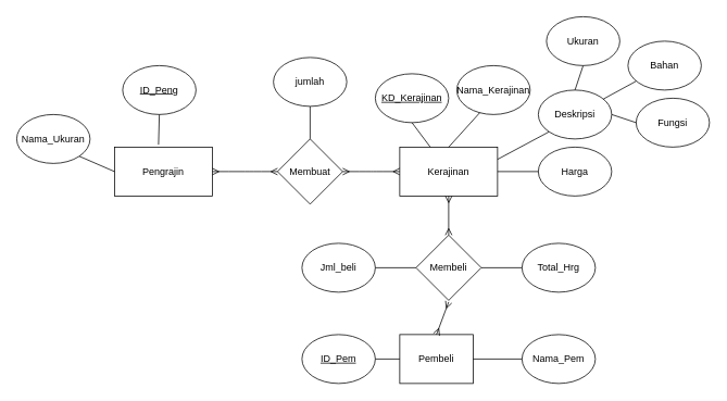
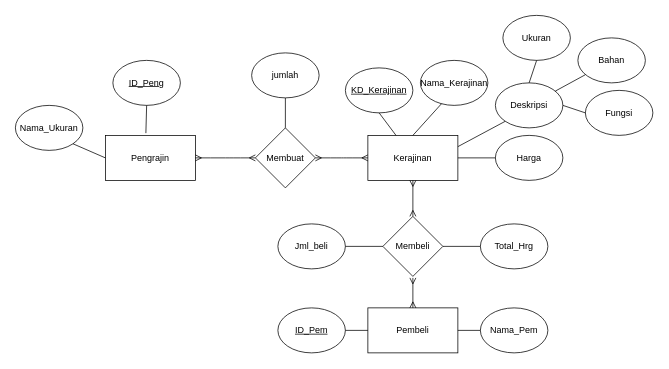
  <mxCell id="0" />
  <mxCell id="1" parent="0" />
  <mxCell id="2" value="Pengrajin" style="rounded=0;whiteSpace=wrap;html=1;" parent="1" vertex="1"><mxGeometry x="140" y="180" width="120" height="60" as="geometry" /></mxCell>
  <mxCell id="3" value="Nama_Ukuran" style="ellipse;whiteSpace=wrap;html=1;" parent="1" vertex="1"><mxGeometry x="20" y="140" width="90" height="60" as="geometry" /></mxCell>
  <mxCell id="4" value="&lt;u&gt;ID_Peng&lt;/u&gt;" style="ellipse;whiteSpace=wrap;html=1;" parent="1" vertex="1"><mxGeometry x="150" y="80" width="90" height="60" as="geometry" /></mxCell>
  <mxCell id="5" value="" style="endArrow=none;html=1;entryX=0;entryY=0.5;entryDx=0;entryDy=0;exitX=1;exitY=1;exitDx=0;exitDy=0;" parent="1" source="3" target="2" edge="1"><mxGeometry width="50" height="50" relative="1" as="geometry"><mxPoint x="100" y="200" as="sourcePoint" /><mxPoint x="80" y="250" as="targetPoint" /></mxGeometry></mxCell>
  <mxCell id="6" value="" style="endArrow=none;html=1;entryX=0.45;entryY=-0.05;entryDx=0;entryDy=0;exitX=0.5;exitY=1;exitDx=0;exitDy=0;entryPerimeter=0;" parent="1" source="4" target="2" edge="1"><mxGeometry width="50" height="50" relative="1" as="geometry"><mxPoint x="310" y="150" as="sourcePoint" /><mxPoint x="140" y="230" as="targetPoint" /></mxGeometry></mxCell>
  <mxCell id="7" value="Membuat" style="rhombus;whiteSpace=wrap;html=1;rounded=0;" parent="1" vertex="1"><mxGeometry x="340" y="170" width="80" height="80" as="geometry" /></mxCell>
  <mxCell id="8" value="" style="edgeStyle=entityRelationEdgeStyle;fontSize=12;html=1;endArrow=ERmany;startArrow=ERmany;entryX=0;entryY=0.5;entryDx=0;entryDy=0;exitX=1;exitY=0.5;exitDx=0;exitDy=0;" parent="1" source="2" target="7" edge="1"><mxGeometry width="100" height="100" relative="1" as="geometry"><mxPoint x="170" y="290" as="sourcePoint" /><mxPoint x="270" y="190" as="targetPoint" /></mxGeometry></mxCell>
  <mxCell id="9" value="" style="endArrow=none;html=1;rounded=0;exitX=0.5;exitY=0;exitDx=0;exitDy=0;entryX=0.5;entryY=1;entryDx=0;entryDy=0;" parent="1" source="7" target="10" edge="1"><mxGeometry relative="1" as="geometry"><mxPoint x="190" y="250" as="sourcePoint" /><mxPoint x="380" y="130" as="targetPoint" /></mxGeometry></mxCell>
  <mxCell id="10" value="jumlah" style="ellipse;whiteSpace=wrap;html=1;" parent="1" vertex="1"><mxGeometry x="335" y="70" width="90" height="60" as="geometry" /></mxCell>
  <mxCell id="11" value="Kerajinan" style="rounded=0;whiteSpace=wrap;html=1;" vertex="1" parent="1"><mxGeometry x="490" y="180" width="120" height="60" as="geometry" /></mxCell>
  <mxCell id="12" value="" style="edgeStyle=entityRelationEdgeStyle;fontSize=12;html=1;endArrow=ERmany;startArrow=ERmany;entryX=0;entryY=0.5;entryDx=0;entryDy=0;exitX=1;exitY=0.5;exitDx=0;exitDy=0;" edge="1" parent="1" source="7" target="11"><mxGeometry width="100" height="100" relative="1" as="geometry"><mxPoint x="400" y="280" as="sourcePoint" /><mxPoint x="480" y="280" as="targetPoint" /></mxGeometry></mxCell>
  <mxCell id="13" value="&lt;u&gt;KD_Kerajinan&lt;/u&gt;" style="ellipse;whiteSpace=wrap;html=1;" vertex="1" parent="1"><mxGeometry x="460" y="90" width="90" height="60" as="geometry" /></mxCell>
  <mxCell id="14" value="Nama_Kerajinan" style="ellipse;whiteSpace=wrap;html=1;" vertex="1" parent="1"><mxGeometry x="560" y="80" width="90" height="60" as="geometry" /></mxCell>
  <mxCell id="15" value="Harga" style="ellipse;whiteSpace=wrap;html=1;" vertex="1" parent="1"><mxGeometry x="660" y="180" width="90" height="60" as="geometry" /></mxCell>
  <mxCell id="16" value="Deskripsi" style="ellipse;whiteSpace=wrap;html=1;" vertex="1" parent="1"><mxGeometry x="660" y="110" width="90" height="60" as="geometry" /></mxCell>
  <mxCell id="17" value="" style="endArrow=none;html=1;entryX=1;entryY=0.25;entryDx=0;entryDy=0;exitX=0;exitY=1;exitDx=0;exitDy=0;" edge="1" parent="1" source="16" target="11"><mxGeometry width="50" height="50" relative="1" as="geometry"><mxPoint x="205" y="150" as="sourcePoint" /><mxPoint x="204" y="187" as="targetPoint" /></mxGeometry></mxCell>
  <mxCell id="18" value="" style="endArrow=none;html=1;entryX=1;entryY=0.5;entryDx=0;entryDy=0;exitX=0;exitY=0.5;exitDx=0;exitDy=0;" edge="1" parent="1" source="15" target="11"><mxGeometry width="50" height="50" relative="1" as="geometry"><mxPoint x="215" y="160" as="sourcePoint" /><mxPoint x="214" y="197" as="targetPoint" /></mxGeometry></mxCell>
  <mxCell id="19" value="" style="endArrow=none;html=1;entryX=0.5;entryY=0;entryDx=0;entryDy=0;exitX=0.316;exitY=0.958;exitDx=0;exitDy=0;exitPerimeter=0;" edge="1" parent="1" source="14" target="11"><mxGeometry width="50" height="50" relative="1" as="geometry"><mxPoint x="225" y="170" as="sourcePoint" /><mxPoint x="224" y="207" as="targetPoint" /></mxGeometry></mxCell>
  <mxCell id="20" value="" style="endArrow=none;html=1;exitX=0.5;exitY=1;exitDx=0;exitDy=0;" edge="1" parent="1" source="13" target="11"><mxGeometry width="50" height="50" relative="1" as="geometry"><mxPoint x="235" y="180" as="sourcePoint" /><mxPoint x="234" y="217" as="targetPoint" /></mxGeometry></mxCell>
  <mxCell id="21" value="" style="endArrow=none;html=1;" edge="1" parent="1" source="23" target="16"><mxGeometry width="50" height="50" relative="1" as="geometry"><mxPoint x="670" y="220" as="sourcePoint" /><mxPoint x="620" y="220" as="targetPoint" /></mxGeometry></mxCell>
  <mxCell id="22" value="Ukuran" style="ellipse;whiteSpace=wrap;html=1;" vertex="1" parent="1"><mxGeometry x="670" y="20" width="90" height="60" as="geometry" /></mxCell>
  <mxCell id="23" value="Bahan" style="ellipse;whiteSpace=wrap;html=1;" vertex="1" parent="1"><mxGeometry x="770" y="50" width="90" height="60" as="geometry" /></mxCell>
  <mxCell id="24" value="Fungsi" style="ellipse;whiteSpace=wrap;html=1;" vertex="1" parent="1"><mxGeometry x="780" y="120" width="90" height="60" as="geometry" /></mxCell>
  <mxCell id="25" value="" style="endArrow=none;html=1;entryX=1;entryY=0.5;entryDx=0;entryDy=0;exitX=0;exitY=0.5;exitDx=0;exitDy=0;" edge="1" parent="1" source="24" target="16"><mxGeometry width="50" height="50" relative="1" as="geometry"><mxPoint x="680" y="230" as="sourcePoint" /><mxPoint x="630" y="230" as="targetPoint" /></mxGeometry></mxCell>
  <mxCell id="26" value="" style="endArrow=none;html=1;exitX=0.5;exitY=1;exitDx=0;exitDy=0;entryX=0.5;entryY=0;entryDx=0;entryDy=0;" edge="1" parent="1" source="22" target="16"><mxGeometry width="50" height="50" relative="1" as="geometry"><mxPoint x="690" y="240" as="sourcePoint" /><mxPoint x="700" y="110" as="targetPoint" /></mxGeometry></mxCell>
- <mxCell id="27" value="Pembeli" style="rounded=0;whiteSpace=wrap;html=1;" vertex="1" parent="1"><mxGeometry x="490" y="410" width="90" height="60" as="geometry" /></mxCell>
+ <mxCell id="27" value="Pembeli" style="rounded=0;whiteSpace=wrap;html=1;" vertex="1" parent="1"><mxGeometry x="490" y="410" width="120" height="60" as="geometry" /></mxCell>
  <mxCell id="28" value="Membeli" style="rhombus;whiteSpace=wrap;html=1;rounded=0;" vertex="1" parent="1"><mxGeometry x="510" y="288" width="80" height="80" as="geometry" /></mxCell>
  <mxCell id="29" value="" style="fontSize=12;html=1;endArrow=ERmany;startArrow=ERmany;entryX=0.5;entryY=1;entryDx=0;entryDy=0;exitX=0.5;exitY=0;exitDx=0;exitDy=0;" edge="1" parent="1" source="28" target="11"><mxGeometry width="100" height="100" relative="1" as="geometry"><mxPoint x="430" y="220" as="sourcePoint" /><mxPoint x="500" y="220" as="targetPoint" /></mxGeometry></mxCell>
  <mxCell id="30" value="" style="fontSize=12;html=1;endArrow=ERmany;startArrow=ERmany;exitX=0.5;exitY=0;exitDx=0;exitDy=0;" edge="1" parent="1" source="27"><mxGeometry width="100" height="100" relative="1" as="geometry"><mxPoint x="560" y="300" as="sourcePoint" /><mxPoint x="550" y="370" as="targetPoint" /></mxGeometry></mxCell>
  <mxCell id="31" value="Jml_beli" style="ellipse;whiteSpace=wrap;html=1;" vertex="1" parent="1"><mxGeometry x="370" y="298" width="90" height="60" as="geometry" /></mxCell>
  <mxCell id="32" value="Total_Hrg" style="ellipse;whiteSpace=wrap;html=1;" vertex="1" parent="1"><mxGeometry x="640" y="298" width="90" height="60" as="geometry" /></mxCell>
  <mxCell id="33" value="" style="endArrow=none;html=1;entryX=1;entryY=0.5;entryDx=0;entryDy=0;exitX=0;exitY=0.5;exitDx=0;exitDy=0;" edge="1" parent="1" source="32" target="28"><mxGeometry width="50" height="50" relative="1" as="geometry"><mxPoint x="670" y="220" as="sourcePoint" /><mxPoint x="620" y="220" as="targetPoint" /></mxGeometry></mxCell>
  <mxCell id="34" value="" style="endArrow=none;html=1;entryX=1;entryY=0.5;entryDx=0;entryDy=0;exitX=0;exitY=0.5;exitDx=0;exitDy=0;" edge="1" parent="1" source="28" target="31"><mxGeometry width="50" height="50" relative="1" as="geometry"><mxPoint x="680" y="230" as="sourcePoint" /><mxPoint x="630" y="230" as="targetPoint" /></mxGeometry></mxCell>
  <mxCell id="35" value="Nama_Pem" style="ellipse;whiteSpace=wrap;html=1;" vertex="1" parent="1"><mxGeometry x="640" y="410" width="90" height="60" as="geometry" /></mxCell>
  <mxCell id="36" value="" style="endArrow=none;html=1;exitX=0;exitY=0.5;exitDx=0;exitDy=0;entryX=1;entryY=0.5;entryDx=0;entryDy=0;" edge="1" parent="1" source="35" target="27"><mxGeometry width="50" height="50" relative="1" as="geometry"><mxPoint x="670" y="332" as="sourcePoint" /><mxPoint x="610" y="440" as="targetPoint" /></mxGeometry></mxCell>
  <mxCell id="37" value="&lt;u&gt;ID_Pem&lt;/u&gt;" style="ellipse;whiteSpace=wrap;html=1;" vertex="1" parent="1"><mxGeometry x="370" y="410" width="90" height="60" as="geometry" /></mxCell>
  <mxCell id="38" value="" style="endArrow=none;html=1;entryX=1;entryY=0.5;entryDx=0;entryDy=0;exitX=0;exitY=0.5;exitDx=0;exitDy=0;" edge="1" target="37" parent="1" source="27"><mxGeometry width="50" height="50" relative="1" as="geometry"><mxPoint x="510" y="440" as="sourcePoint" /><mxPoint x="630" y="342" as="targetPoint" /></mxGeometry></mxCell>
